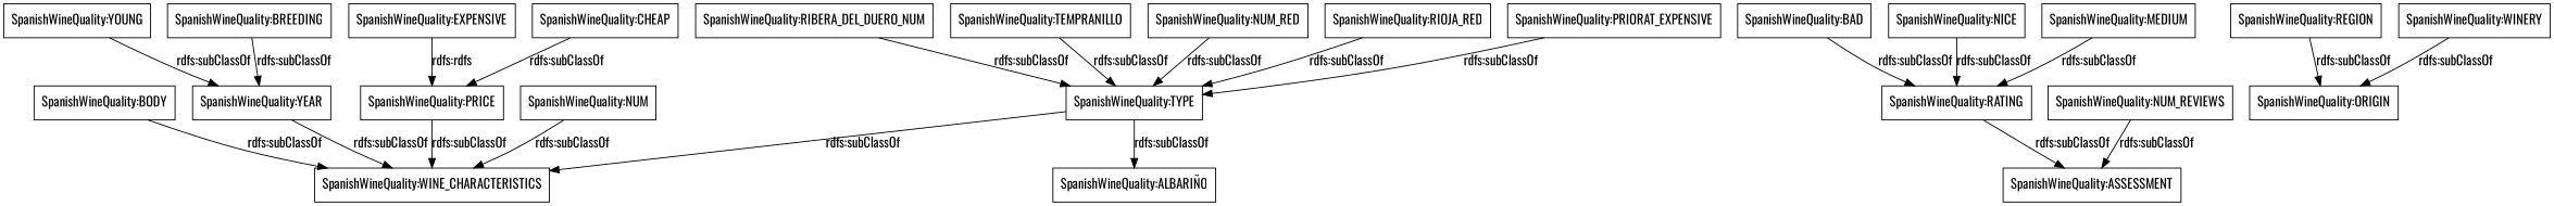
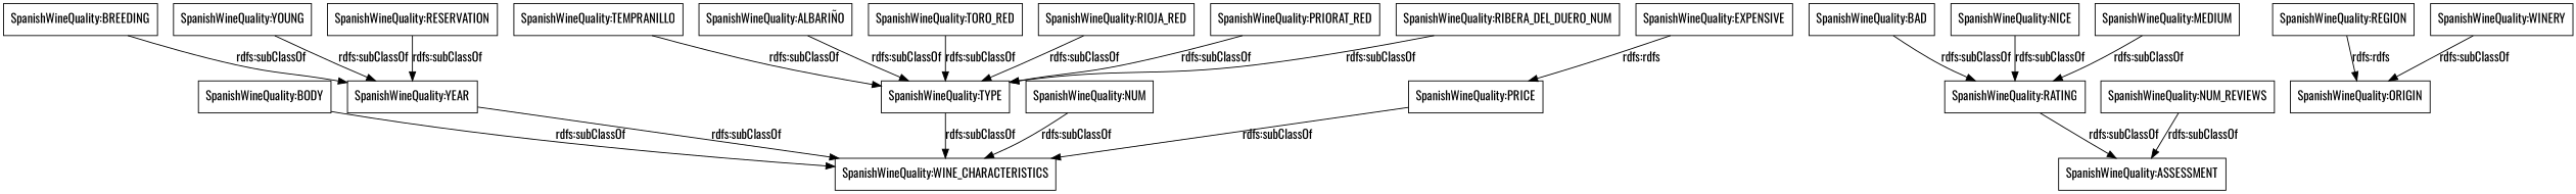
  digraph {
    fontname=Oswald
    rankdir=TB
    node [color=black fontname=Oswald shape=rectangle]
    edge [fontname=Oswald]
    "SpanishWineQuality:PRICE"
    "SpanishWineQuality:WINE_CHARACTERISTICS"
    "SpanishWineQuality:BODY"
    "SpanishWineQuality:BAD"
    "SpanishWineQuality:RATING"
    "SpanishWineQuality:ASSESSMENT"
    "SpanishWineQuality:REGION"
    "SpanishWineQuality:ORIGIN"
    "SpanishWineQuality:NUM_REVIEWS"
    "SpanishWineQuality:BREEDING"
    "SpanishWineQuality:YEAR"
    "SpanishWineQuality:NICE"
    "SpanishWineQuality:TEMPRANILLO"
    "SpanishWineQuality:TYPE"
    "SpanishWineQuality:ALBARIÑO"
-   "SpanishWineQuality:TORO_RED" [label="SpanishWineQuality:NUM_RED"]
+   "SpanishWineQuality:TORO_RED"
    "SpanishWineQuality:WINERY"
    "SpanishWineQuality:RIOJA_RED"
-   "SpanishWineQuality:PRIORAT_RED" [label="SpanishWineQuality:PRIORAT_EXPENSIVE"]
+   "SpanishWineQuality:PRIORAT_RED"
    "SpanishWineQuality:YOUNG"
    "SpanishWineQuality:MEDIUM"
-   "SpanishWineQuality:CHEAP"
    n23 [label="SpanishWineQuality:NUM"]
+   "SpanishWineQuality:RESERVATION"
    "SpanishWineQuality:EXPENSIVE"
    n26 [label="SpanishWineQuality:RIBERA_DEL_DUERO_NUM"]
    "SpanishWineQuality:PRICE" -> "SpanishWineQuality:WINE_CHARACTERISTICS" [label="rdfs:subClassOf"]
    "SpanishWineQuality:BODY" -> "SpanishWineQuality:WINE_CHARACTERISTICS" [label="rdfs:subClassOf"]
    "SpanishWineQuality:BAD" -> "SpanishWineQuality:RATING" [label="rdfs:subClassOf"]
    "SpanishWineQuality:RATING" -> "SpanishWineQuality:ASSESSMENT" [label="rdfs:subClassOf"]
-   "SpanishWineQuality:REGION" -> "SpanishWineQuality:ORIGIN" [label="rdfs:subClassOf"]
+   "SpanishWineQuality:REGION" -> "SpanishWineQuality:ORIGIN" [label="rdfs:rdfs"]
    "SpanishWineQuality:NUM_REVIEWS" -> "SpanishWineQuality:ASSESSMENT" [label="rdfs:subClassOf"]
    "SpanishWineQuality:BREEDING" -> "SpanishWineQuality:YEAR" [label="rdfs:subClassOf"]
    "SpanishWineQuality:YEAR" -> "SpanishWineQuality:WINE_CHARACTERISTICS" [label="rdfs:subClassOf"]
    "SpanishWineQuality:NICE" -> "SpanishWineQuality:RATING" [label="rdfs:subClassOf"]
    "SpanishWineQuality:TEMPRANILLO" -> "SpanishWineQuality:TYPE" [label="rdfs:subClassOf"]
    "SpanishWineQuality:TYPE" -> "SpanishWineQuality:WINE_CHARACTERISTICS" [label="rdfs:subClassOf"]
-   "SpanishWineQuality:TYPE" -> "SpanishWineQuality:ALBARIÑO" [label="rdfs:subClassOf"]
+   "SpanishWineQuality:ALBARIÑO" -> "SpanishWineQuality:TYPE" [label="rdfs:subClassOf"]
    "SpanishWineQuality:TORO_RED" -> "SpanishWineQuality:TYPE" [label="rdfs:subClassOf"]
    "SpanishWineQuality:WINERY" -> "SpanishWineQuality:ORIGIN" [label="rdfs:subClassOf"]
    "SpanishWineQuality:RIOJA_RED" -> "SpanishWineQuality:TYPE" [label="rdfs:subClassOf"]
    "SpanishWineQuality:PRIORAT_RED" -> "SpanishWineQuality:TYPE" [label="rdfs:subClassOf"]
    "SpanishWineQuality:YOUNG" -> "SpanishWineQuality:YEAR" [label="rdfs:subClassOf"]
    "SpanishWineQuality:MEDIUM" -> "SpanishWineQuality:RATING" [label="rdfs:subClassOf"]
-   "SpanishWineQuality:CHEAP" -> "SpanishWineQuality:PRICE" [label="rdfs:subClassOf"]
    n23 -> "SpanishWineQuality:WINE_CHARACTERISTICS" [label="rdfs:subClassOf"]
+   "SpanishWineQuality:RESERVATION" -> "SpanishWineQuality:YEAR" [label="rdfs:subClassOf"]
    "SpanishWineQuality:EXPENSIVE" -> "SpanishWineQuality:PRICE" [label="rdfs:rdfs"]
    n26 -> "SpanishWineQuality:TYPE" [label="rdfs:subClassOf"]
  }
